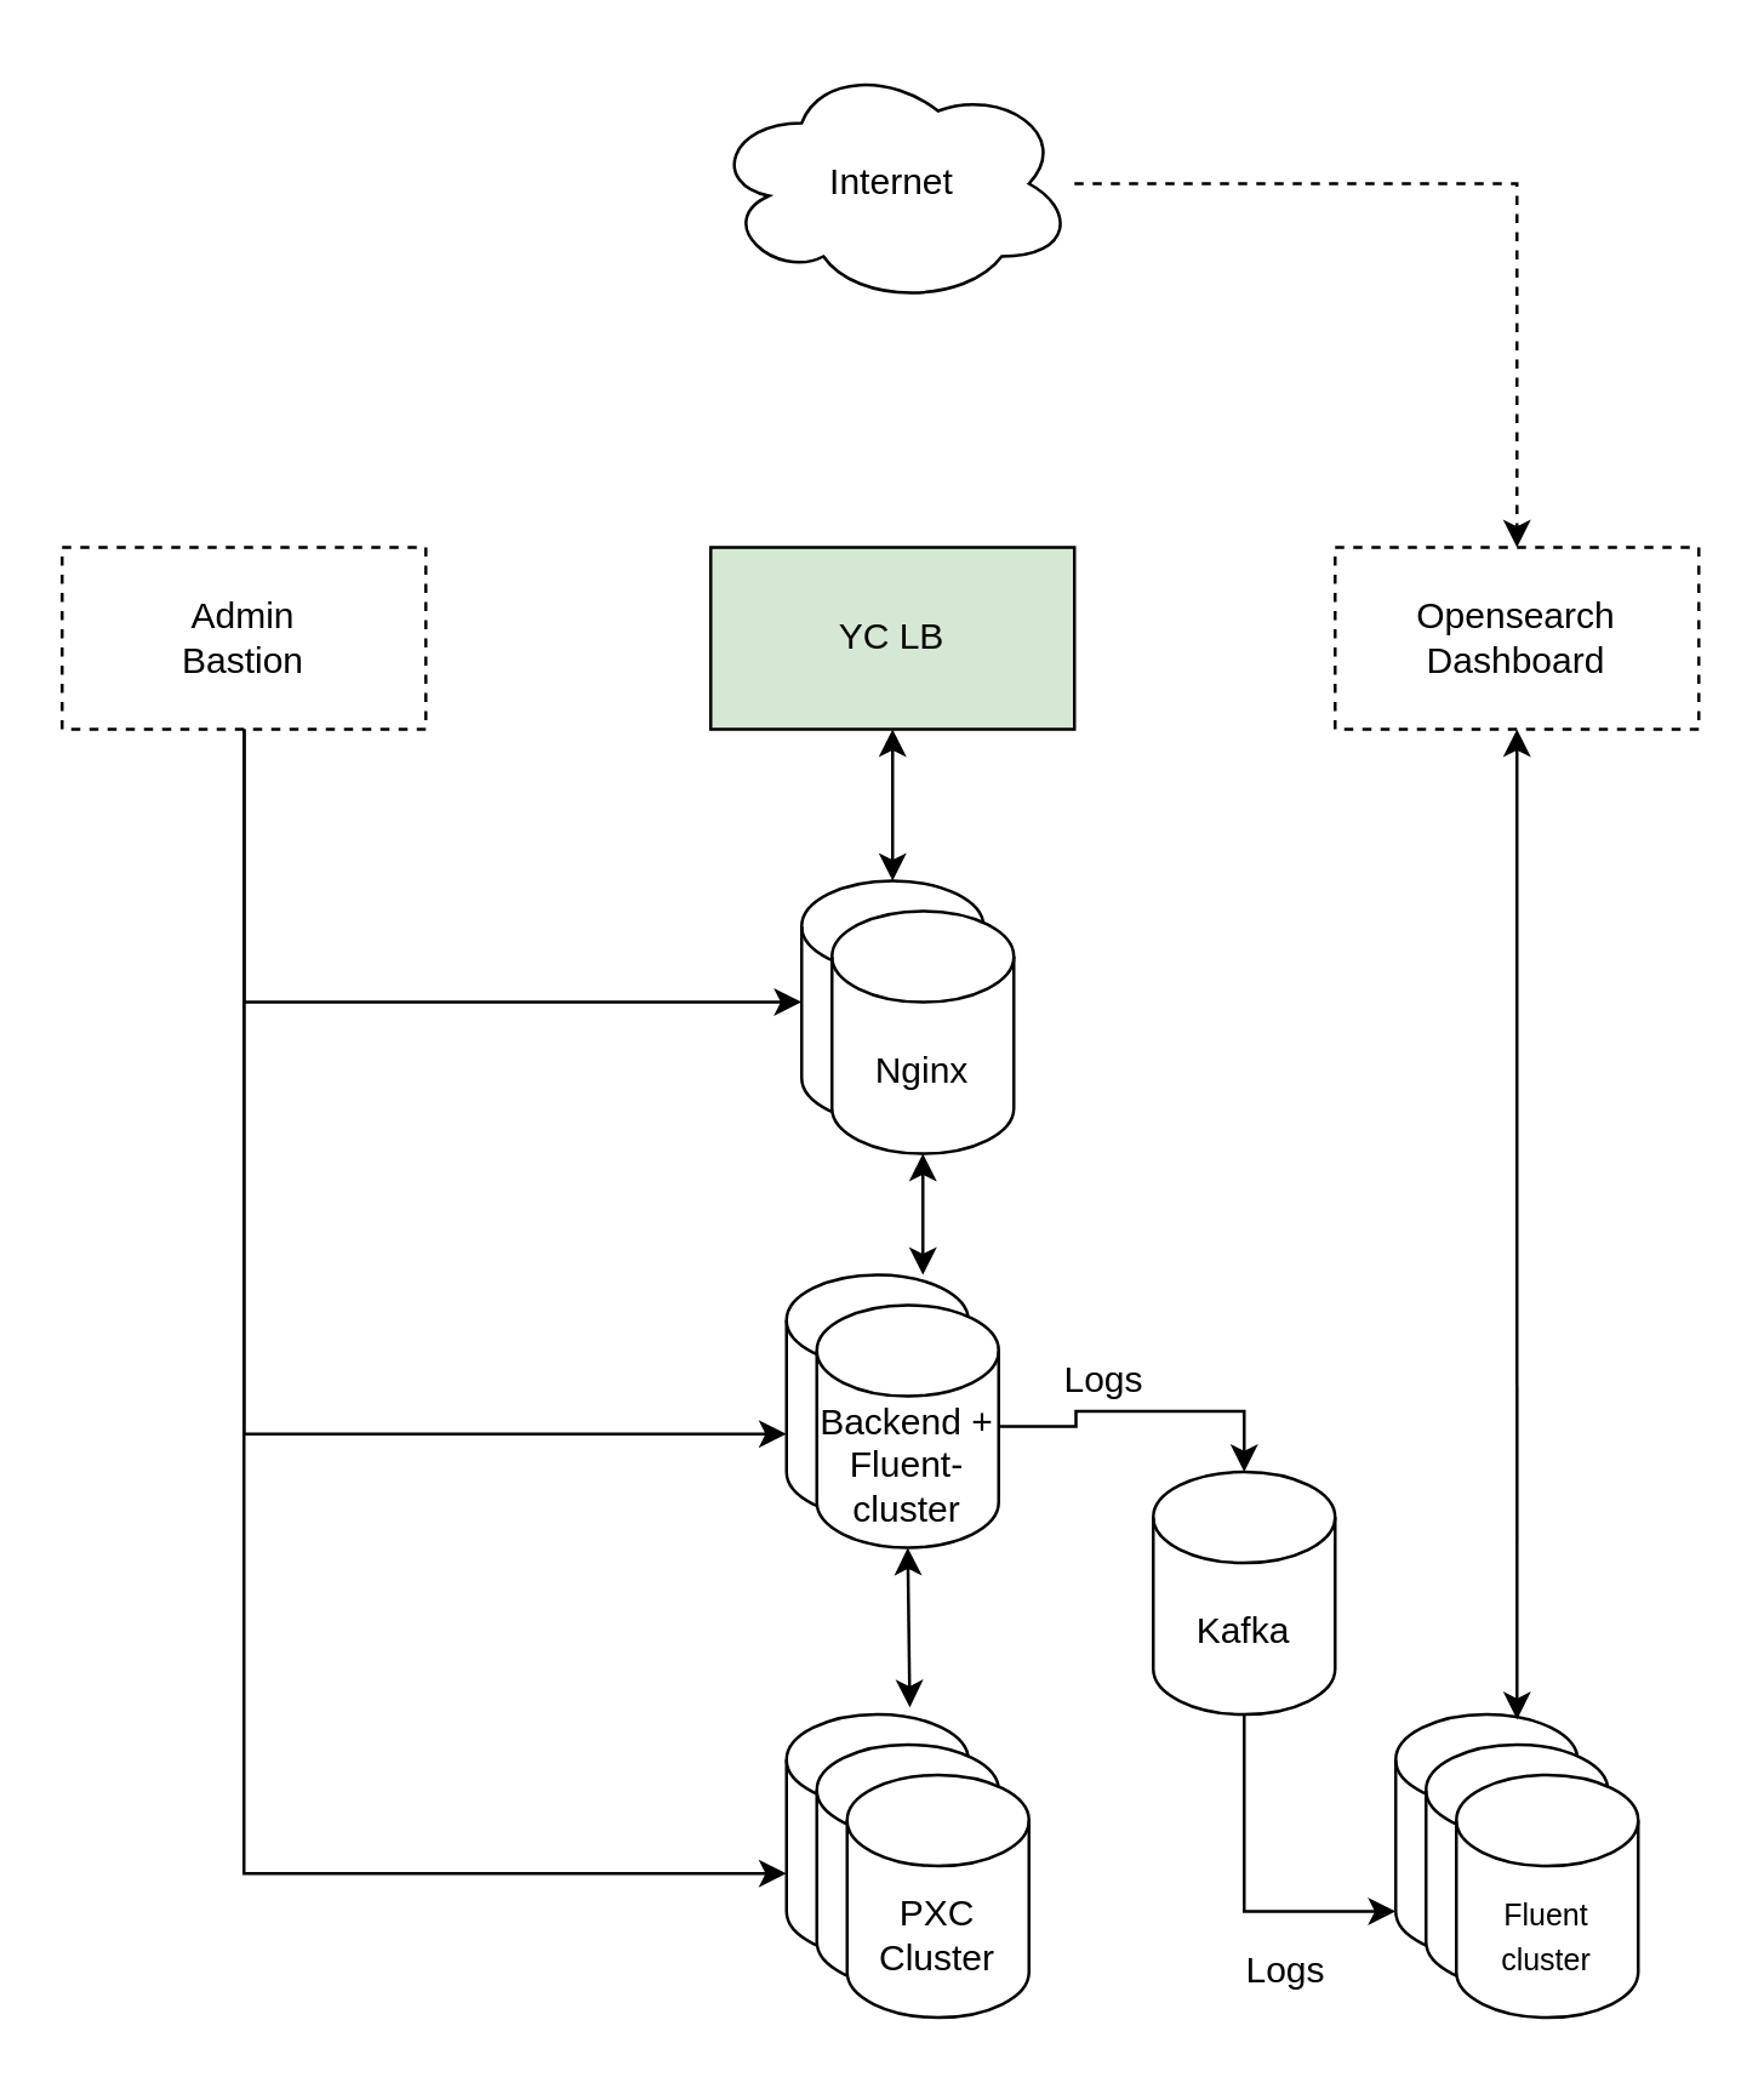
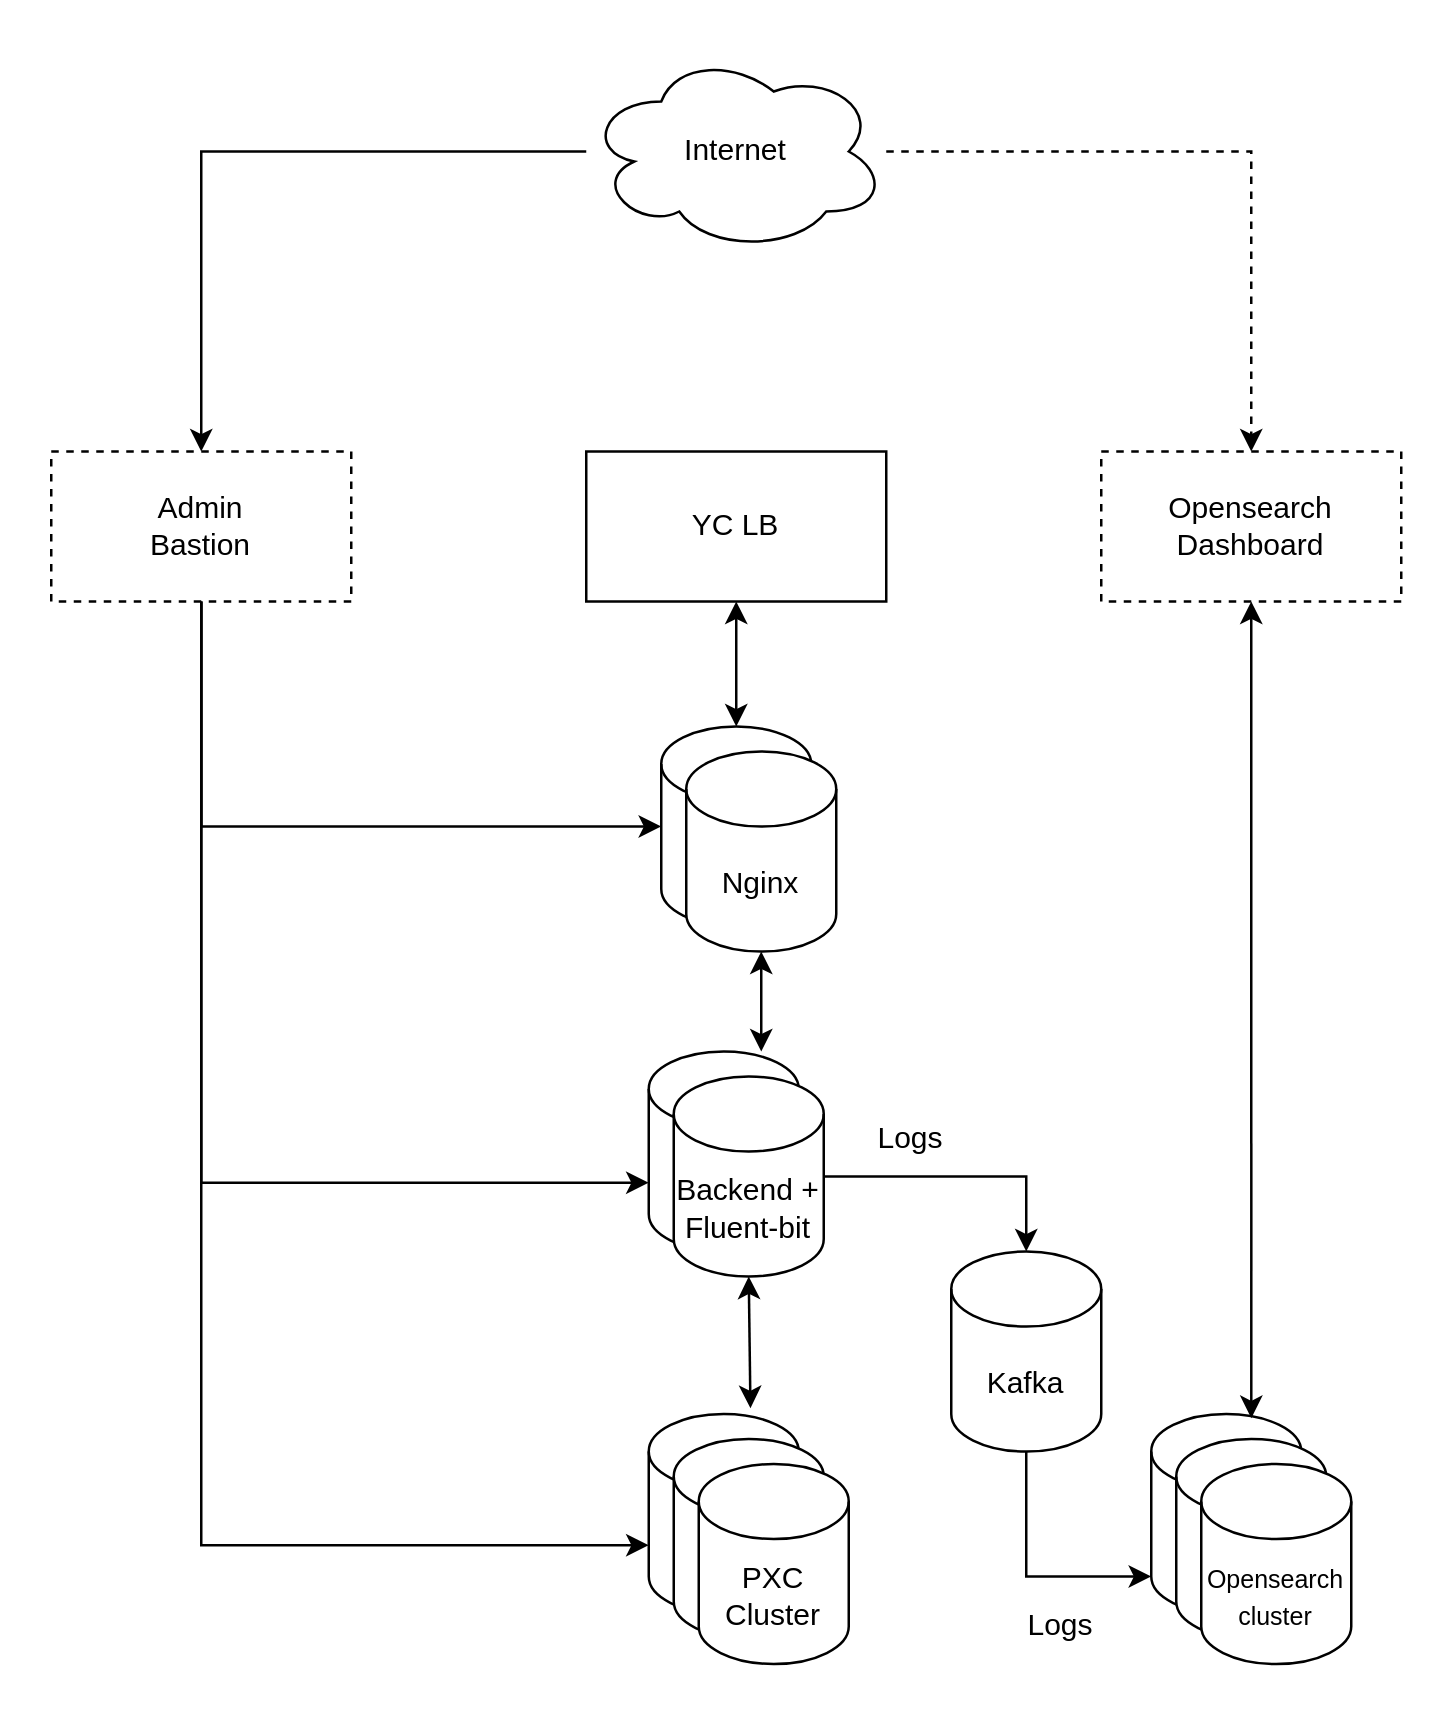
  <mxCell id="0" />
  <mxCell id="1" parent="0" />
  <mxCell id="2" value="" style="shape=cylinder3;whiteSpace=wrap;html=1;boundedLbl=1;backgroundOutline=1;size=15;" parent="1" vertex="1"><mxGeometry x="259" y="565" width="60" height="80" as="geometry" /></mxCell>
+ <mxCell id="3" style="edgeStyle=orthogonalEdgeStyle;rounded=0;orthogonalLoop=1;jettySize=auto;html=1;entryX=0.5;entryY=0;entryDx=0;entryDy=0;" parent="1" source="5" target="17" edge="1"><mxGeometry relative="1" as="geometry" /></mxCell>
  <mxCell id="4" style="edgeStyle=orthogonalEdgeStyle;rounded=0;orthogonalLoop=1;jettySize=auto;html=1;entryX=0.5;entryY=0;entryDx=0;entryDy=0;dashed=1;" parent="1" source="5" target="18" edge="1"><mxGeometry relative="1" as="geometry" /></mxCell>
  <mxCell id="5" value="Internet" style="ellipse;shape=cloud;whiteSpace=wrap;html=1;" parent="1" vertex="1"><mxGeometry x="234" y="20" width="120" height="80" as="geometry" /></mxCell>
  <mxCell id="6" value="" style="shape=cylinder3;whiteSpace=wrap;html=1;boundedLbl=1;backgroundOutline=1;size=15;" parent="1" vertex="1"><mxGeometry x="269" y="575" width="60" height="80" as="geometry" /></mxCell>
  <mxCell id="7" value="PXC Cluster" style="shape=cylinder3;whiteSpace=wrap;html=1;boundedLbl=1;backgroundOutline=1;size=15;" parent="1" vertex="1"><mxGeometry x="279" y="585" width="60" height="80" as="geometry" /></mxCell>
  <mxCell id="8" value="" style="shape=cylinder3;whiteSpace=wrap;html=1;boundedLbl=1;backgroundOutline=1;size=15;" parent="1" vertex="1"><mxGeometry x="259" y="420" width="60" height="80" as="geometry" /></mxCell>
  <mxCell id="9" style="edgeStyle=orthogonalEdgeStyle;rounded=0;orthogonalLoop=1;jettySize=auto;html=1;entryX=0.5;entryY=0;entryDx=0;entryDy=0;entryPerimeter=0;" parent="1" source="10" edge="1" target="29"><mxGeometry relative="1" as="geometry"><mxPoint x="410" y="470" as="targetPoint" /></mxGeometry></mxCell>
- <mxCell id="10" value="Backend +&lt;br&gt;Fluent-cluster" style="shape=cylinder3;whiteSpace=wrap;html=1;boundedLbl=1;backgroundOutline=1;size=15;" parent="1" vertex="1"><mxGeometry x="269" y="430" width="60" height="80" as="geometry" /></mxCell>
+ <mxCell id="10" value="Backend +&lt;br&gt;Fluent-bit" style="shape=cylinder3;whiteSpace=wrap;html=1;boundedLbl=1;backgroundOutline=1;size=15;" parent="1" vertex="1"><mxGeometry x="269" y="430" width="60" height="80" as="geometry" /></mxCell>
  <mxCell id="11" value="" style="endArrow=classic;startArrow=classic;html=1;rounded=0;entryX=0.5;entryY=1;entryDx=0;entryDy=0;entryPerimeter=0;exitX=0.678;exitY=-0.029;exitDx=0;exitDy=0;exitPerimeter=0;" parent="1" source="2" target="10" edge="1"><mxGeometry width="50" height="50" relative="1" as="geometry"><mxPoint x="-206" y="690" as="sourcePoint" /><mxPoint x="-156" y="640" as="targetPoint" /></mxGeometry></mxCell>
  <mxCell id="12" value="" style="shape=cylinder3;whiteSpace=wrap;html=1;boundedLbl=1;backgroundOutline=1;size=15;" parent="1" vertex="1"><mxGeometry x="264" y="290" width="60" height="80" as="geometry" /></mxCell>
  <mxCell id="13" value="Nginx" style="shape=cylinder3;whiteSpace=wrap;html=1;boundedLbl=1;backgroundOutline=1;size=15;" parent="1" vertex="1"><mxGeometry x="274" y="300" width="60" height="80" as="geometry" /></mxCell>
- <mxCell id="14" value="YC LB" style="rounded=0;whiteSpace=wrap;html=1;fillColor=#d5e8d4;" parent="1" vertex="1"><mxGeometry x="234" y="180" width="120" height="60" as="geometry" /></mxCell>
+ <mxCell id="14" value="YC LB" style="rounded=0;whiteSpace=wrap;html=1;" parent="1" vertex="1"><mxGeometry x="234" y="180" width="120" height="60" as="geometry" /></mxCell>
  <mxCell id="15" value="" style="endArrow=classic;startArrow=classic;html=1;rounded=0;entryX=0.5;entryY=1;entryDx=0;entryDy=0;entryPerimeter=0;" parent="1" target="13" edge="1"><mxGeometry width="50" height="50" relative="1" as="geometry"><mxPoint x="304" y="420" as="sourcePoint" /><mxPoint x="309" y="520" as="targetPoint" /><Array as="points" /></mxGeometry></mxCell>
  <mxCell id="16" value="" style="endArrow=classic;startArrow=classic;html=1;rounded=0;entryX=0.5;entryY=1;entryDx=0;entryDy=0;exitX=0.5;exitY=0;exitDx=0;exitDy=0;exitPerimeter=0;" parent="1" source="12" target="14" edge="1"><mxGeometry width="50" height="50" relative="1" as="geometry"><mxPoint x="219" y="310" as="sourcePoint" /><mxPoint x="269" y="260" as="targetPoint" /></mxGeometry></mxCell>
  <mxCell id="17" value="Admin&lt;br&gt;Bastion" style="rounded=0;whiteSpace=wrap;html=1;dashed=1;" parent="1" vertex="1"><mxGeometry x="20" y="180" width="120" height="60" as="geometry" /></mxCell>
  <mxCell id="18" value="Opensearch Dashboard" style="rounded=0;whiteSpace=wrap;html=1;dashed=1;" parent="1" vertex="1"><mxGeometry x="440" y="180" width="120" height="60" as="geometry" /></mxCell>
  <mxCell id="19" style="edgeStyle=orthogonalEdgeStyle;rounded=0;orthogonalLoop=1;jettySize=auto;html=1;entryX=0;entryY=0.5;entryDx=0;entryDy=0;entryPerimeter=0;exitX=0.5;exitY=1;exitDx=0;exitDy=0;" parent="1" source="17" target="12" edge="1"><mxGeometry relative="1" as="geometry" /></mxCell>
  <mxCell id="20" style="edgeStyle=orthogonalEdgeStyle;rounded=0;orthogonalLoop=1;jettySize=auto;html=1;entryX=0;entryY=0;entryDx=0;entryDy=52.5;entryPerimeter=0;exitX=0.5;exitY=1;exitDx=0;exitDy=0;" parent="1" source="17" target="8" edge="1"><mxGeometry relative="1" as="geometry" /></mxCell>
  <mxCell id="21" style="edgeStyle=orthogonalEdgeStyle;rounded=0;orthogonalLoop=1;jettySize=auto;html=1;entryX=0;entryY=0;entryDx=0;entryDy=52.5;entryPerimeter=0;exitX=0.5;exitY=1;exitDx=0;exitDy=0;" parent="1" source="17" target="2" edge="1"><mxGeometry relative="1" as="geometry" /></mxCell>
  <mxCell id="22" value="" style="shape=cylinder3;whiteSpace=wrap;html=1;boundedLbl=1;backgroundOutline=1;size=15;" parent="1" vertex="1"><mxGeometry x="460" y="565" width="60" height="80" as="geometry" /></mxCell>
  <mxCell id="23" value="" style="shape=cylinder3;whiteSpace=wrap;html=1;boundedLbl=1;backgroundOutline=1;size=15;" parent="1" vertex="1"><mxGeometry x="470" y="575" width="60" height="80" as="geometry" /></mxCell>
- <mxCell id="24" value="&lt;font style=&quot;font-size: 10px;&quot;&gt;Fluent&lt;br&gt;cluster&lt;/font&gt;" style="shape=cylinder3;whiteSpace=wrap;html=1;boundedLbl=1;backgroundOutline=1;size=15;" parent="1" vertex="1"><mxGeometry x="480" y="585" width="60" height="80" as="geometry" /></mxCell>
+ <mxCell id="24" value="&lt;font style=&quot;font-size: 10px;&quot;&gt;Opensearch&lt;br&gt;cluster&lt;/font&gt;" style="shape=cylinder3;whiteSpace=wrap;html=1;boundedLbl=1;backgroundOutline=1;size=15;" parent="1" vertex="1"><mxGeometry x="480" y="585" width="60" height="80" as="geometry" /></mxCell>
  <mxCell id="25" value="" style="endArrow=classic;startArrow=classic;html=1;rounded=0;entryX=0.5;entryY=1;entryDx=0;entryDy=0;exitX=0.667;exitY=0.021;exitDx=0;exitDy=0;exitPerimeter=0;" parent="1" source="22" target="18" edge="1"><mxGeometry width="50" height="50" relative="1" as="geometry"><mxPoint x="-20" y="510" as="sourcePoint" /><mxPoint x="30" y="460" as="targetPoint" /></mxGeometry></mxCell>
  <mxCell id="26" value="" style="endArrow=classic;html=1;rounded=0;entryX=0;entryY=1;entryDx=0;entryDy=-15;entryPerimeter=0;exitX=0.5;exitY=1;exitDx=0;exitDy=0;exitPerimeter=0;" parent="1" target="22" edge="1" source="29"><mxGeometry width="50" height="50" relative="1" as="geometry"><mxPoint x="410" y="470" as="sourcePoint" /><mxPoint x="410" y="700" as="targetPoint" /><Array as="points"><mxPoint x="410" y="630" /></Array></mxGeometry></mxCell>
  <mxCell id="27" value="Logs" style="text;html=1;strokeColor=none;fillColor=none;align=center;verticalAlign=middle;whiteSpace=wrap;rounded=0;" parent="1" vertex="1"><mxGeometry x="334" y="440" width="60" height="30" as="geometry" /></mxCell>
  <mxCell id="28" value="Logs" style="text;html=1;strokeColor=none;fillColor=none;align=center;verticalAlign=middle;whiteSpace=wrap;rounded=0;" vertex="1" parent="1"><mxGeometry x="394" y="635" width="60" height="30" as="geometry" /></mxCell>
- <mxCell id="29" value="Kafka" style="shape=cylinder3;whiteSpace=wrap;html=1;boundedLbl=1;backgroundOutline=1;size=15;" vertex="1" parent="1"><mxGeometry x="380" y="485" width="60" height="80" as="geometry" /></mxCell>
+ <mxCell id="29" value="Kafka" style="shape=cylinder3;whiteSpace=wrap;html=1;boundedLbl=1;backgroundOutline=1;size=15;" vertex="1" parent="1"><mxGeometry x="380" y="500" width="60" height="80" as="geometry" /></mxCell>
